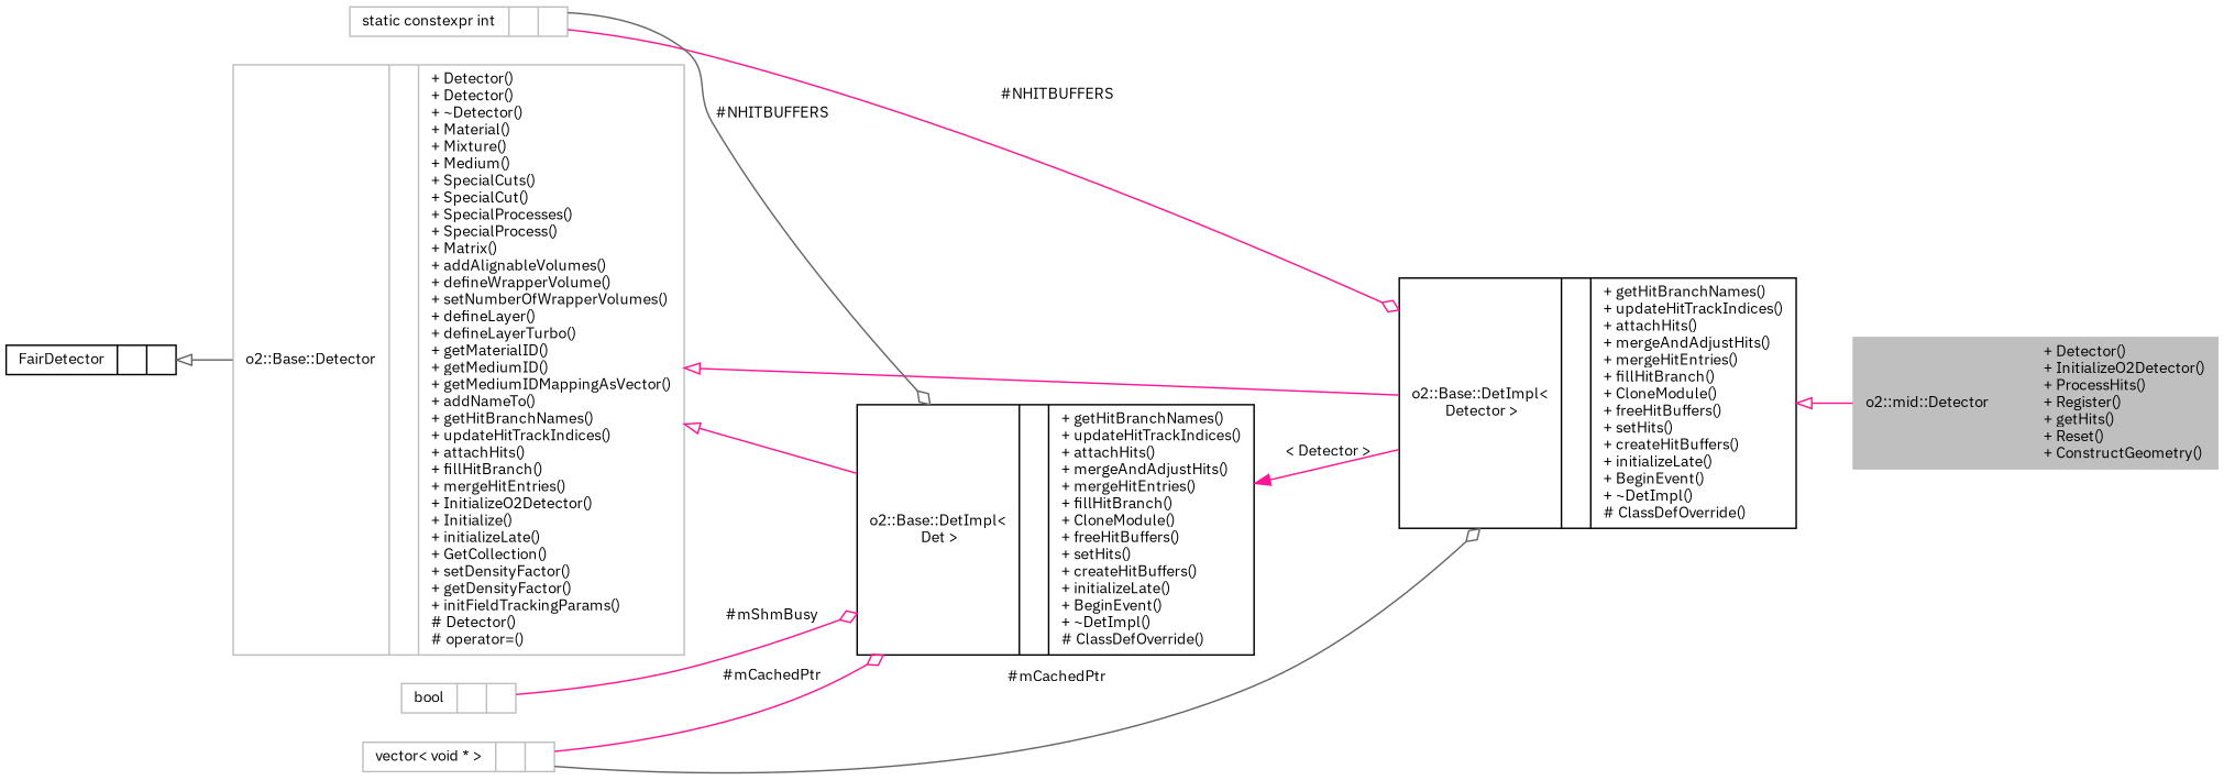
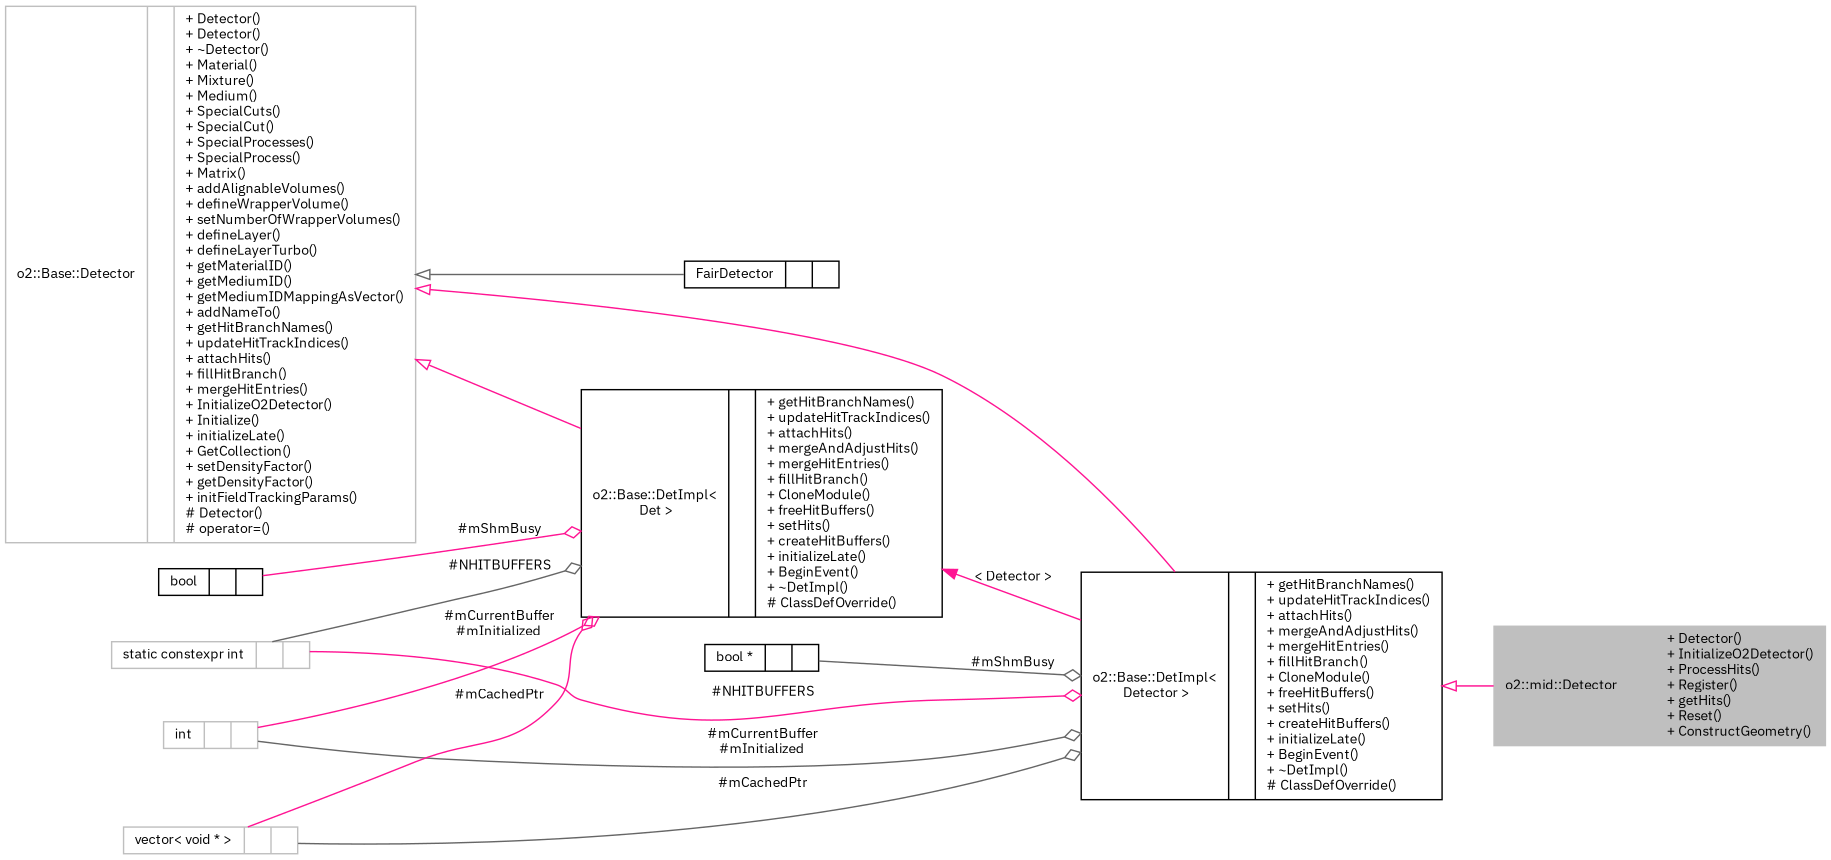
  digraph {
    fontname="IBM Plex Sans"
    rankdir=LR
    node [color=grey75 fontname="IBM Plex Sans" fontsize=10 shape=record]
    edge [color=deeppink fontname="IBM Plex Sans" fontsize=10 labelfontname=Helvetica labelfontsize=10 style=solid arrowhead=odiamond]
    n1 [fillcolor=grey75 fontcolor=black height=0.2 label="{o2::mid::Detector\n||+ Detector()\l+ InitializeO2Detector()\l+ ProcessHits()\l+ Register()\l+ getHits()\l+ Reset()\l+ ConstructGeometry()\l}" style=filled width=0.4]
    n2 [color=black height=0.2 label="{o2::Base::DetImpl\<\l Detector \>\n||+ getHitBranchNames()\l+ updateHitTrackIndices()\l+ attachHits()\l+ mergeAndAdjustHits()\l+ mergeHitEntries()\l+ fillHitBranch()\l+ CloneModule()\l+ freeHitBuffers()\l+ setHits()\l+ createHitBuffers()\l+ initializeLate()\l+ BeginEvent()\l+ ~DetImpl()\l# ClassDefOverride()\l}" width=0.4]
    n3 [height=0.2 label="{o2::Base::Detector\n||+ Detector()\l+ Detector()\l+ ~Detector()\l+ Material()\l+ Mixture()\l+ Medium()\l+ SpecialCuts()\l+ SpecialCut()\l+ SpecialProcesses()\l+ SpecialProcess()\l+ Matrix()\l+ addAlignableVolumes()\l+ defineWrapperVolume()\l+ setNumberOfWrapperVolumes()\l+ defineLayer()\l+ defineLayerTurbo()\l+ getMaterialID()\l+ getMediumID()\l+ getMediumIDMappingAsVector()\l+ addNameTo()\l+ getHitBranchNames()\l+ updateHitTrackIndices()\l+ attachHits()\l+ fillHitBranch()\l+ mergeHitEntries()\l+ InitializeO2Detector()\l+ Initialize()\l+ initializeLate()\l+ GetCollection()\l+ setDensityFactor()\l+ getDensityFactor()\l+ initFieldTrackingParams()\l# Detector()\l# operator=()\l}" width=0.4]
    n4 [color=black height=0.2 label="{o2::Base::DetImpl\<\l Det \>\n||+ getHitBranchNames()\l+ updateHitTrackIndices()\l+ attachHits()\l+ mergeAndAdjustHits()\l+ mergeHitEntries()\l+ fillHitBranch()\l+ CloneModule()\l+ freeHitBuffers()\l+ setHits()\l+ createHitBuffers()\l+ initializeLate()\l+ BeginEvent()\l+ ~DetImpl()\l# ClassDefOverride()\l}" width=0.4]
    n5 [color=black height=0.2 label="{FairDetector\n||}" width=0.4]
    n6 [height=0.2 label="{static constexpr int\n||}" width=0.4]
+   n7 [color=black height=0.2 label="{bool *\n||}" width=0.4]
+   n8 [height=0.2 label="{int\n||}" width=0.4]
    n9 [height=0.2 label="{vector\< void * \>\n||}" width=0.4]
-   n10 [height=0.2 label="{bool\n||}" width=0.4]
+   n10 [color=black height=0.2 label="{bool\n||}" width=0.4]
    n2 -> n1 [arrowtail=onormal dir=back arrowhead=""]
    n3 -> n2 [arrowtail=onormal dir=back arrowhead=""]
    n3 -> n4 [arrowtail=onormal dir=back arrowhead=""]
    n4 -> n2 [dir=back label=" \< Detector \>" arrowhead=""]
-   n5 -> n3 [arrowtail=onormal color=gray40 dir=back arrowhead=""]
+   n3 -> n5 [arrowtail=onormal color=gray40 dir=back arrowhead=""]
    n6 -> n2 [label=" #NHITBUFFERS"]
    n6 -> n4 [color=gray40 label=" #NHITBUFFERS"]
+   n7 -> n2 [color=gray40 label=" #mShmBusy"]
+   n8 -> n2 [color=gray40 label=" #mCurrentBuffer\n#mInitialized"]
+   n8 -> n4 [label=" #mCurrentBuffer\n#mInitialized"]
    n9 -> n2 [color=gray40 label=" #mCachedPtr"]
    n9 -> n4 [label=" #mCachedPtr"]
    n10 -> n4 [label=" #mShmBusy"]
  }
